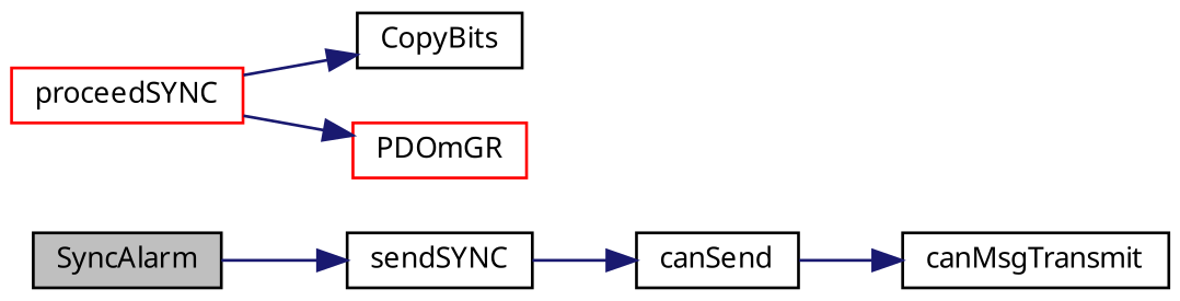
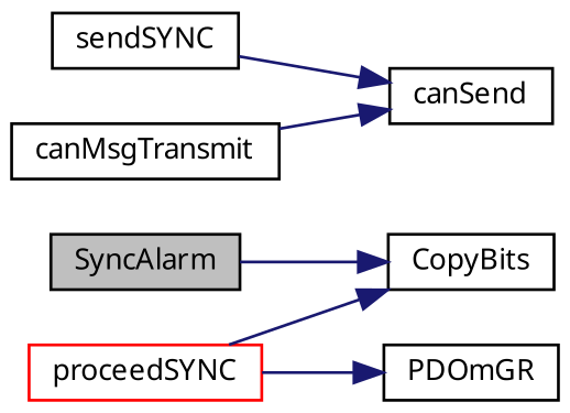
  digraph {
    rankdir=LR
    node [color=black fillcolor=white fontname="FreeSans.ttf" fontsize=10 shape=record style=filled]
    edge [color=midnightblue fontname="FreeSans.ttf" fontsize=10 labelfontname="FreeSans.ttf" labelfontsize=10 style=solid]
    n1 [fillcolor=grey75 fontcolor=black height=0.2 label=SyncAlarm width=0.4]
    n2 [height=0.2 label=sendSYNC width=0.4]
    n3 [height=0.2 label=canSend width=0.4]
    n4 [height=0.2 label=canMsgTransmit width=0.4]
    n5 [color=red height=0.2 label=proceedSYNC width=0.4]
    n6 [height=0.2 label=CopyBits width=0.4]
-   n7 [color=red height=0.2 label=PDOmGR width=0.4]
-   n1 -> n2
+   n7 [height=0.2 label=PDOmGR width=0.4]
+   n1 -> n6
    n2 -> n3
-   n3 -> n4
+   n4 -> n3
    n5 -> n6
    n5 -> n7
  }
